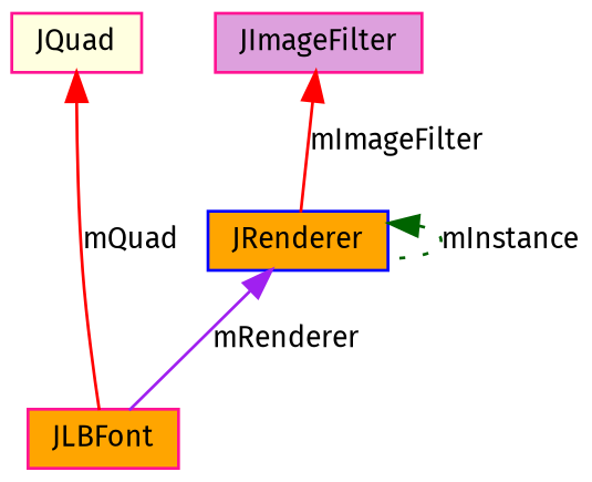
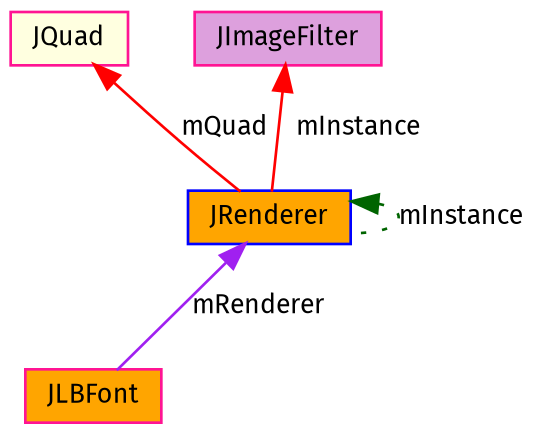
  digraph {
    fontname="Fira Sans"
    node [color=deeppink fillcolor=orange fontname="Fira Sans" fontsize=10 shape=record style=filled]
    edge [color=red dir=back fontname="Fira Sans" fontsize=10 labelfontname="FreeSans.ttf" labelfontsize=10 style=solid]
    n1 [fontcolor=black height=0.2 label=JLBFont width=0.4]
    n2 [fillcolor=lightyellow height=0.2 label=JQuad width=0.4]
    n3 [color=blue height=0.2 label=JRenderer width=0.4]
    n4 [fillcolor=plum height=0.2 label=JImageFilter width=0.4]
-   n2 -> n1 [label=mQuad]
+   n2 -> n3 [label=mQuad]
    n3 -> n1 [color=purple label=mRenderer]
    n3 -> n3 [color=darkgreen label=mInstance style=dotted]
-   n4 -> n3 [label=mImageFilter]
+   n4 -> n3 [label=mInstance]
  }
